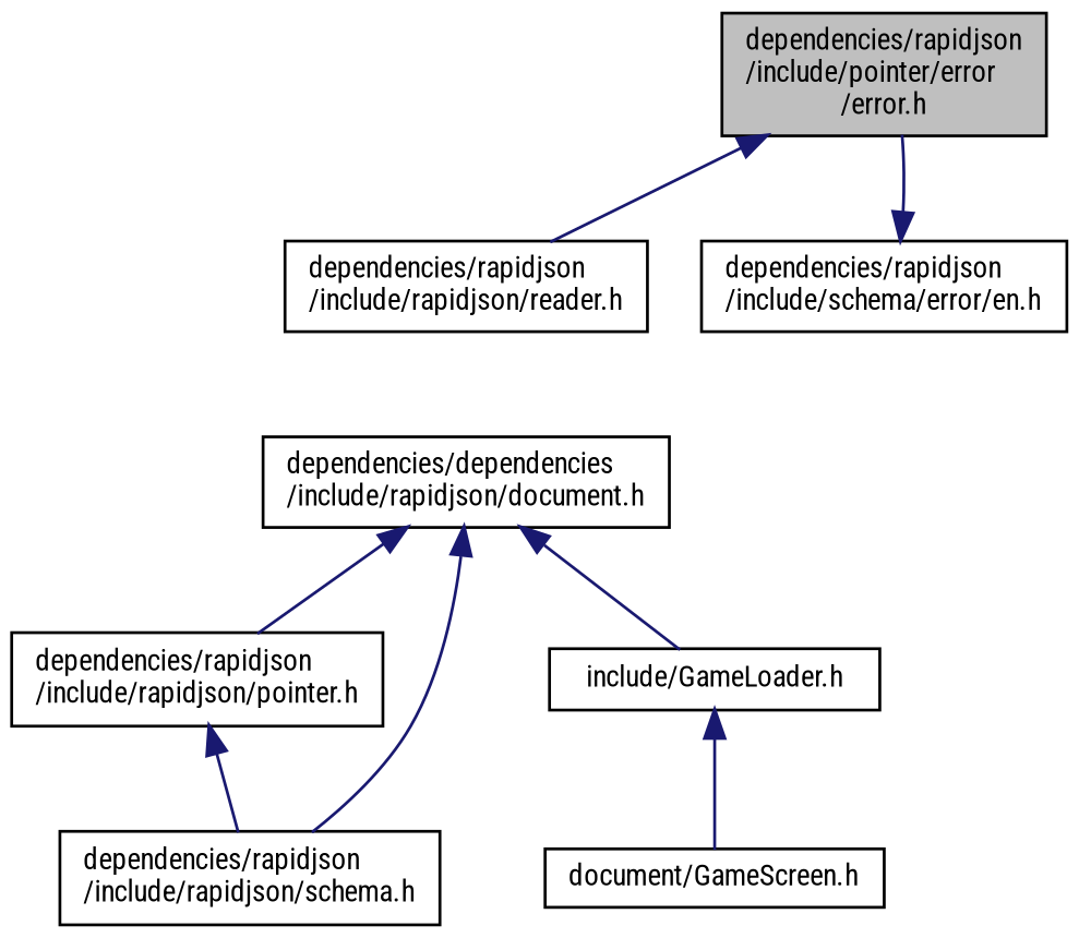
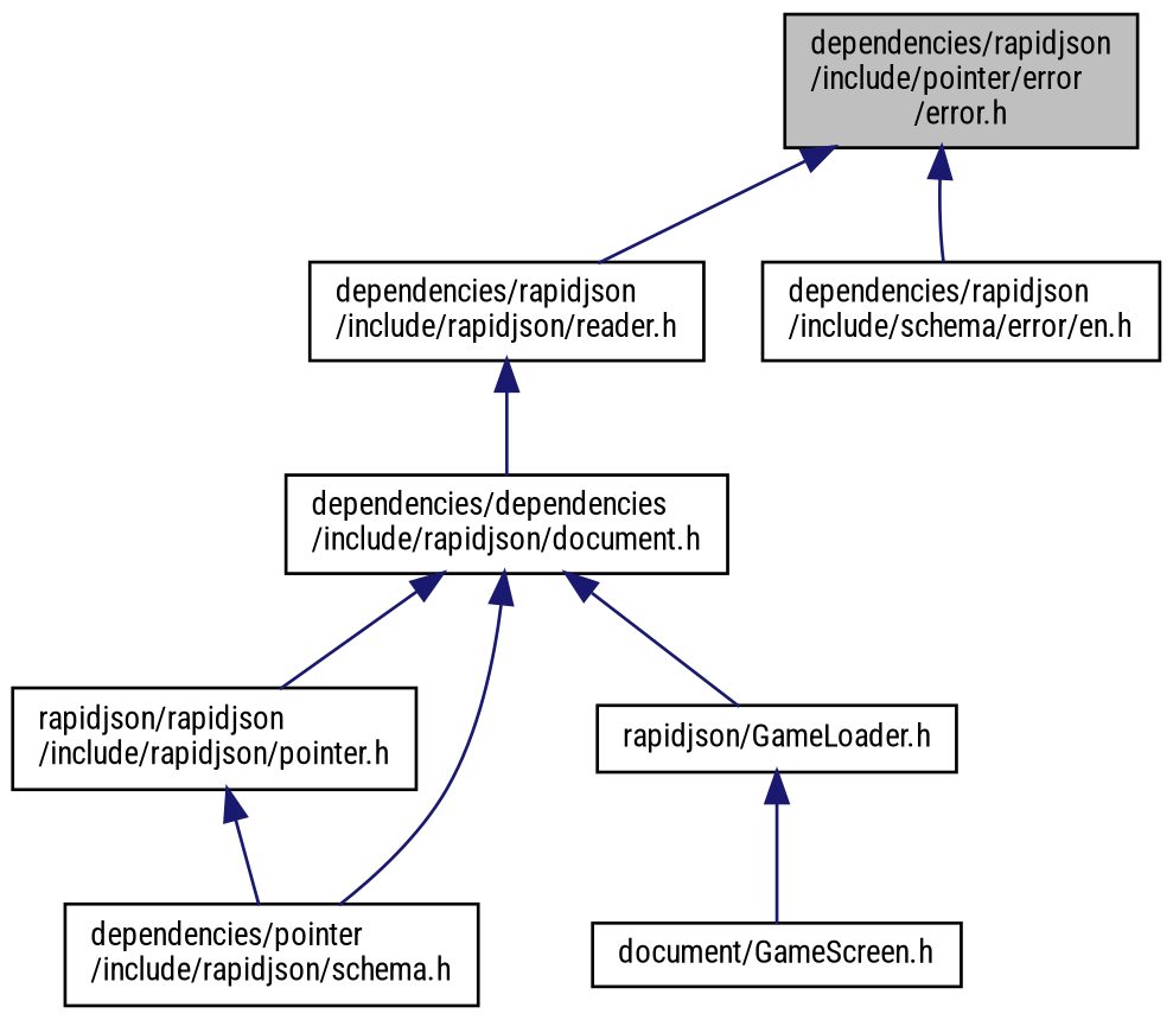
  digraph {
    fontname="Roboto Condensed"
    node [color=black fillcolor=white fontname="Roboto Condensed" fontsize=10 shape=record style=filled]
    edge [color=midnightblue dir=back fontname="Roboto Condensed" fontsize=10 labelfontname=Helvetica labelfontsize=10 style=solid]
    n1 [fillcolor=grey75 fontcolor=black height=0.2 label="dependencies/rapidjson\l/include/pointer/error\l/error.h" width=0.4]
    n2 [height=0.2 label="dependencies/rapidjson\l/include/rapidjson/reader.h" width=0.4]
    n3 [height=0.2 label="dependencies/rapidjson\l/include/schema/error/en.h" width=0.4]
    n4 [height=0.2 label="dependencies/dependencies\l/include/rapidjson/document.h" width=0.4]
-   n5 [height=0.2 label="dependencies/rapidjson\l/include/rapidjson/pointer.h" width=0.4]
-   n6 [height=0.2 label="dependencies/rapidjson\l/include/rapidjson/schema.h" width=0.4]
-   n7 [height=0.2 label="include/GameLoader.h" width=0.4]
+   n5 [height=0.2 label="rapidjson/rapidjson\l/include/rapidjson/pointer.h" width=0.4]
+   n6 [height=0.2 label="dependencies/pointer\l/include/rapidjson/schema.h" width=0.4]
+   n7 [height=0.2 label="rapidjson/GameLoader.h" width=0.4]
    n8 [height=0.2 label="document/GameScreen.h" width=0.4]
    n1 -> n2
-   n3 -> n1
+   n1 -> n3
+   n2 -> n4
    n4 -> n5
    n4 -> n6
    n4 -> n7
    n5 -> n6
    n7 -> n8
  }
